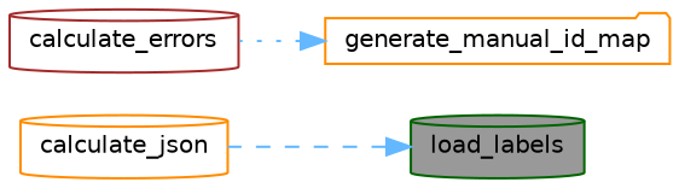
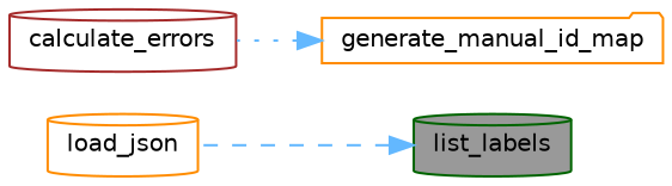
  digraph {
    rankdir=RL
    node [color=darkorange fillcolor=white fontname=Helvetica fontsize=10 shape=cylinder style=filled]
    edge [color=steelblue1 dir=back fontname=Helvetica fontsize=10 labelfontname=Helvetica labelfontsize=10]
-   n1 [color=darkgreen fillcolor=grey60 fontcolor=black height=0.2 label=load_labels width=0.4]
-   n2 [height=0.2 label=calculate_json width=0.4]
+   n1 [color=darkgreen fillcolor=grey60 fontcolor=black height=0.2 label=list_labels width=0.4]
+   n2 [height=0.2 label=load_json width=0.4]
    n3 [height=0.2 label=generate_manual_id_map shape=folder width=0.4]
    n4 [color=brown height=0.2 label=calculate_errors width=0.4]
    n1 -> n2 [style=dashed]
    n3 -> n4 [style=dotted]
  }
